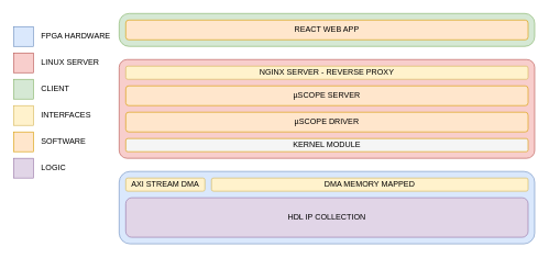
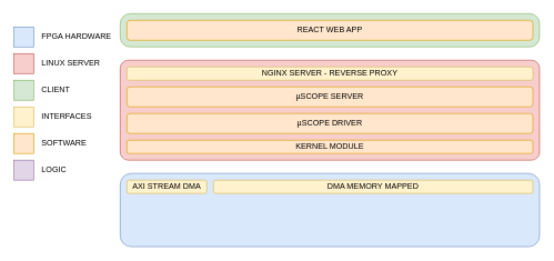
  <mxCell id="0" />
  <mxCell id="1" parent="0" />
  <mxCell id="2" value="" style="rounded=0;whiteSpace=wrap;html=1;fillColor=#e1d5e7;strokeColor=#9673a6;" parent="1" vertex="1"><mxGeometry x="20" y="240" width="30" height="30" as="geometry" /></mxCell>
  <mxCell id="3" value="LOGIC" style="text;html=1;strokeColor=none;fillColor=none;align=left;verticalAlign=middle;whiteSpace=wrap;rounded=0;" parent="1" vertex="1"><mxGeometry x="60" y="245" width="80" height="20" as="geometry" /></mxCell>
  <mxCell id="4" value="" style="group" parent="1" vertex="1" connectable="0"><mxGeometry x="20" y="40" width="150" height="30" as="geometry" /></mxCell>
  <mxCell id="5" value="" style="rounded=0;whiteSpace=wrap;html=1;fillColor=#dae8fc;strokeColor=#6c8ebf;" parent="4" vertex="1"><mxGeometry width="30" height="30" as="geometry" /></mxCell>
  <mxCell id="6" value="FPGA HARDWARE" style="text;html=1;strokeColor=none;fillColor=none;align=left;verticalAlign=middle;whiteSpace=wrap;rounded=0;" parent="4" vertex="1"><mxGeometry x="40" y="5" width="110" height="20" as="geometry" /></mxCell>
  <mxCell id="7" value="" style="group" parent="1" vertex="1" connectable="0"><mxGeometry x="20" y="80" width="130" height="30" as="geometry" /></mxCell>
  <mxCell id="8" value="" style="rounded=0;whiteSpace=wrap;html=1;fillColor=#f8cecc;strokeColor=#b85450;" parent="7" vertex="1"><mxGeometry width="30" height="30" as="geometry" /></mxCell>
  <mxCell id="9" value="LINUX SERVER" style="text;html=1;strokeColor=none;fillColor=none;align=left;verticalAlign=middle;whiteSpace=wrap;rounded=0;" parent="7" vertex="1"><mxGeometry x="40" y="5" width="90" height="20" as="geometry" /></mxCell>
  <mxCell id="10" value="" style="group" parent="1" vertex="1" connectable="0"><mxGeometry x="20" y="120" width="90" height="30" as="geometry" /></mxCell>
  <mxCell id="11" value="" style="rounded=0;whiteSpace=wrap;html=1;fillColor=#d5e8d4;strokeColor=#82b366;" parent="10" vertex="1"><mxGeometry width="30" height="30" as="geometry" /></mxCell>
  <mxCell id="12" value="CLIENT" style="text;html=1;strokeColor=none;fillColor=none;align=left;verticalAlign=middle;whiteSpace=wrap;rounded=0;" parent="10" vertex="1"><mxGeometry x="40" y="5" width="50" height="20" as="geometry" /></mxCell>
  <mxCell id="13" value="" style="group" parent="1" vertex="1" connectable="0"><mxGeometry x="20" y="160" width="120" height="30" as="geometry" /></mxCell>
  <mxCell id="14" value="" style="rounded=0;whiteSpace=wrap;html=1;fillColor=#fff2cc;strokeColor=#d6b656;" parent="13" vertex="1"><mxGeometry width="30" height="30" as="geometry" /></mxCell>
  <mxCell id="15" value="INTERFACES" style="text;html=1;strokeColor=none;fillColor=none;align=left;verticalAlign=middle;whiteSpace=wrap;rounded=0;" parent="13" vertex="1"><mxGeometry x="40" y="5" width="80" height="20" as="geometry" /></mxCell>
  <mxCell id="16" value="" style="group" parent="1" vertex="1" connectable="0"><mxGeometry x="20" y="200" width="120" height="30" as="geometry" /></mxCell>
  <mxCell id="17" value="" style="rounded=0;whiteSpace=wrap;html=1;fillColor=#ffe6cc;strokeColor=#d79b00;" parent="16" vertex="1"><mxGeometry width="30" height="30" as="geometry" /></mxCell>
  <mxCell id="18" value="SOFTWARE" style="text;html=1;strokeColor=none;fillColor=none;align=left;verticalAlign=middle;whiteSpace=wrap;rounded=0;" parent="16" vertex="1"><mxGeometry x="40" y="5" width="80" height="20" as="geometry" /></mxCell>
  <mxCell id="19" value="" style="group" parent="1" vertex="1" connectable="0"><mxGeometry x="180" y="20" width="630" height="50" as="geometry" /></mxCell>
  <mxCell id="20" value="" style="rounded=1;whiteSpace=wrap;html=1;fillColor=#d5e8d4;strokeColor=#82b366;spacingLeft=0;spacingBottom=5;verticalAlign=bottom;arcSize=30;" parent="19" vertex="1"><mxGeometry width="630" height="50" as="geometry" /></mxCell>
  <mxCell id="21" value="REACT WEB APP" style="rounded=1;whiteSpace=wrap;html=1;fillColor=#ffe6cc;strokeColor=#d79b00;strokeWidth=1;" parent="19" vertex="1"><mxGeometry x="10" y="10" width="610" height="30" as="geometry" /></mxCell>
  <mxCell id="22" value="\" style="rounded=1;whiteSpace=wrap;html=1;fillColor=#f8cecc;strokeColor=#b85450;spacingLeft=0;spacingBottom=5;verticalAlign=bottom;arcSize=8;" parent="1" vertex="1"><mxGeometry x="180" y="90" width="630" height="150" as="geometry" /></mxCell>
- <mxCell id="23" value="KERNEL MODULE" style="rounded=1;whiteSpace=wrap;html=1;fillColor=#f5f5f5;strokeColor=#d79b00;" parent="1" vertex="1"><mxGeometry x="190" y="210" width="610" height="20" as="geometry" /></mxCell>
+ <mxCell id="23" value="KERNEL MODULE" style="rounded=1;whiteSpace=wrap;html=1;fillColor=#ffe6cc;strokeColor=#d79b00;" parent="1" vertex="1"><mxGeometry x="190" y="210" width="610" height="20" as="geometry" /></mxCell>
  <mxCell id="24" value="µSCOPE DRIVER" style="rounded=1;whiteSpace=wrap;html=1;fillColor=#ffe6cc;strokeColor=#d79b00;" parent="1" vertex="1"><mxGeometry x="190" y="170" width="610" height="30" as="geometry" /></mxCell>
  <mxCell id="25" value="NGINX SERVER - REVERSE PROXY" style="rounded=1;whiteSpace=wrap;html=1;fillColor=#fff2cc;strokeColor=#d6b656;" parent="1" vertex="1"><mxGeometry x="190" y="100" width="610" height="20" as="geometry" /></mxCell>
  <mxCell id="26" value="µSCOPE SERVER" style="rounded=1;whiteSpace=wrap;html=1;fillColor=#ffe6cc;strokeColor=#d79b00;strokeWidth=1;" parent="1" vertex="1"><mxGeometry x="190" y="130" width="610" height="30" as="geometry" /></mxCell>
  <mxCell id="27" value="" style="rounded=1;whiteSpace=wrap;html=1;fillColor=#dae8fc;strokeColor=#6c8ebf;align=center;verticalAlign=bottom;spacingLeft=0;spacingBottom=5;" parent="1" vertex="1"><mxGeometry x="180" y="260" width="630" height="110" as="geometry" /></mxCell>
- <mxCell id="28" value="HDL IP COLLECTION" style="rounded=1;whiteSpace=wrap;html=1;fillColor=#e1d5e7;strokeColor=#9673a6;" parent="1" vertex="1"><mxGeometry x="190" y="300" width="610" height="60" as="geometry" /></mxCell>
  <mxCell id="29" value="AXI STREAM DMA" style="rounded=1;whiteSpace=wrap;html=1;fillColor=#fff2cc;strokeColor=#d6b656;" parent="1" vertex="1"><mxGeometry x="190" y="270" width="120" height="20" as="geometry" /></mxCell>
  <mxCell id="30" value="DMA MEMORY MAPPED" style="rounded=1;whiteSpace=wrap;html=1;fillColor=#fff2cc;strokeColor=#d6b656;" parent="1" vertex="1"><mxGeometry x="320" y="270" width="480" height="20" as="geometry" /></mxCell>
